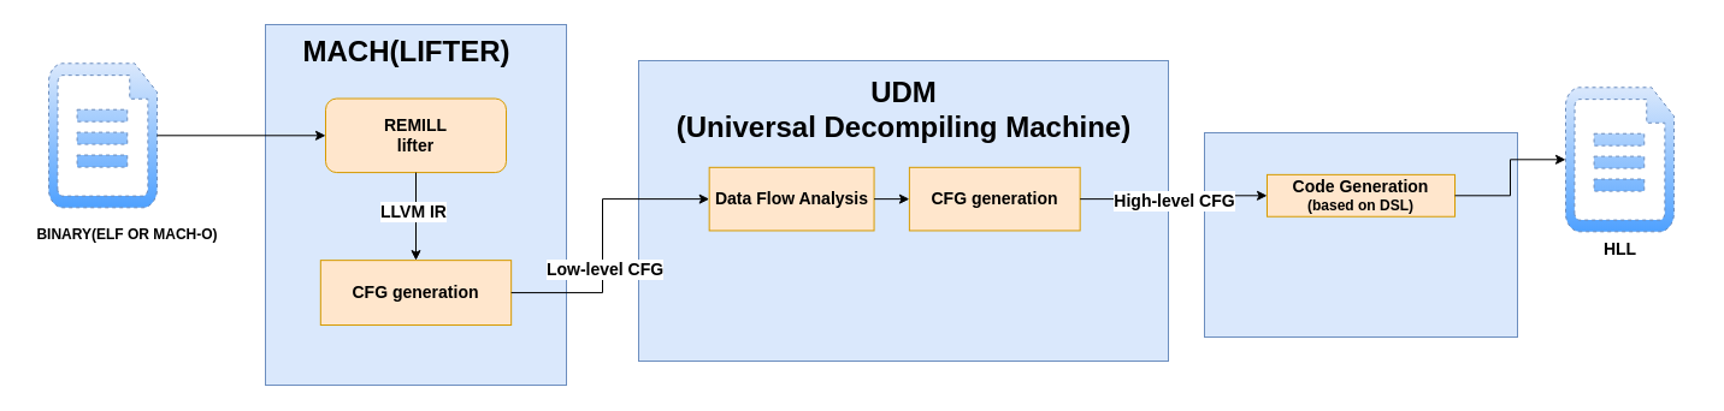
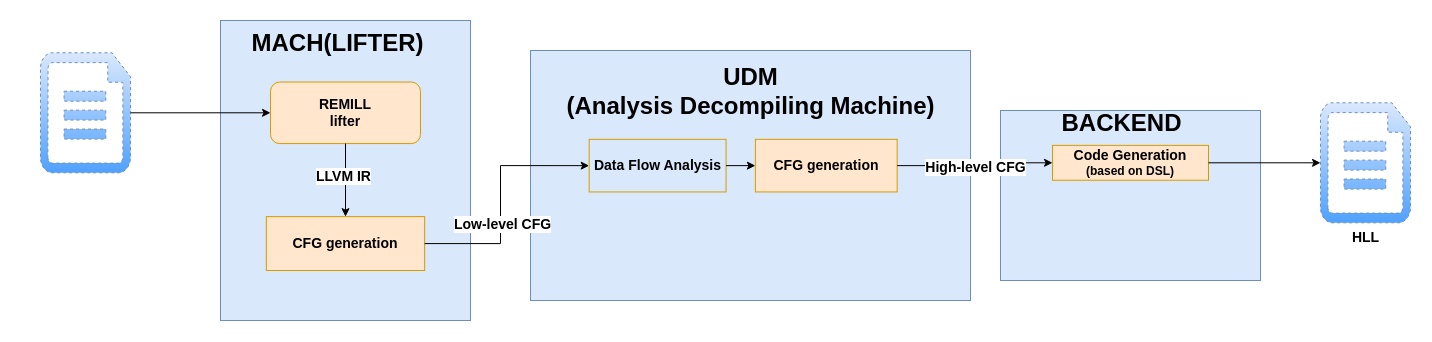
  <mxCell id="0" />
  <mxCell id="1" parent="0" />
  <mxCell id="2" value="" style="verticalLabelPosition=bottom;html=1;verticalAlign=top;align=center;strokeColor=#6c8ebf;fillColor=#dae8fc;shape=mxgraph.azure.cloud_services_configuration_file;pointerEvents=1;strokeWidth=1;dashed=1;gradientColor=#4FA1FF;" vertex="1" parent="1"><mxGeometry x="40" y="52.31" width="90" height="120" as="geometry" /></mxCell>
- <mxCell id="3" value="&lt;b&gt;BINARY(ELF OR MACH-O)&lt;/b&gt;" style="text;html=1;align=center;verticalAlign=middle;resizable=0;points=[];autosize=1;strokeColor=none;fillColor=none;" vertex="1" parent="1"><mxGeometry x="20" y="180" width="170" height="30" as="geometry" /></mxCell>
  <mxCell id="4" value="" style="group" vertex="1" connectable="0" parent="1"><mxGeometry x="220" y="20" width="250" height="300" as="geometry" /></mxCell>
  <mxCell id="5" value="" style="rounded=0;whiteSpace=wrap;html=1;fillColor=#dae8fc;strokeColor=#6c8ebf;align=right;" vertex="1" parent="4"><mxGeometry width="250" height="300" as="geometry" /></mxCell>
  <mxCell id="6" value="MACH(LIFTER)" style="text;strokeColor=none;fillColor=none;html=1;fontSize=24;fontStyle=1;verticalAlign=middle;align=center;dashed=1;strokeWidth=1;" vertex="1" parent="4"><mxGeometry x="16.667" y="7.692" width="200" height="30.769" as="geometry" /></mxCell>
  <mxCell id="7" value="&lt;b&gt;&lt;font style=&quot;font-size: 14px;&quot;&gt;REMILL&lt;br&gt;lifter&lt;/font&gt;&lt;/b&gt;" style="whiteSpace=wrap;html=1;strokeWidth=1;fillColor=#ffe6cc;strokeColor=#d79b00;rounded=1;" vertex="1" parent="4"><mxGeometry x="50" y="61.538" width="150" height="61.538" as="geometry" /></mxCell>
  <mxCell id="8" value="&lt;b style=&quot;border-color: var(--border-color);&quot;&gt;&lt;font style=&quot;border-color: var(--border-color); font-size: 14px;&quot;&gt;CFG generation&lt;br&gt;&lt;/font&gt;&lt;/b&gt;" style="rounded=0;whiteSpace=wrap;html=1;strokeWidth=1;fillColor=#ffe6cc;strokeColor=#d79b00;" vertex="1" parent="4"><mxGeometry x="45.833" y="196.154" width="158.333" height="53.846" as="geometry" /></mxCell>
  <mxCell id="9" style="edgeStyle=orthogonalEdgeStyle;rounded=0;orthogonalLoop=1;jettySize=auto;html=1;exitX=0.5;exitY=1;exitDx=0;exitDy=0;entryX=0.5;entryY=0;entryDx=0;entryDy=0;" edge="1" parent="4" source="7" target="8"><mxGeometry relative="1" as="geometry" /></mxCell>
  <mxCell id="10" value="&lt;font style=&quot;font-size: 14px;&quot;&gt;&lt;b&gt;LLVM IR&lt;/b&gt;&lt;/font&gt;" style="edgeLabel;html=1;align=center;verticalAlign=middle;resizable=0;points=[];" vertex="1" connectable="0" parent="9"><mxGeometry x="-0.133" y="-2" relative="1" as="geometry"><mxPoint as="offset" /></mxGeometry></mxCell>
- <mxCell id="11" value="&lt;b&gt;&lt;font style=&quot;font-size: 14px;&quot;&gt;HLL&lt;/font&gt;&lt;/b&gt;" style="verticalLabelPosition=bottom;html=1;verticalAlign=top;align=center;strokeColor=#6c8ebf;fillColor=#dae8fc;shape=mxgraph.azure.cloud_services_configuration_file;pointerEvents=1;strokeWidth=1;dashed=1;gradientColor=#4FA1FF;" vertex="1" parent="1"><mxGeometry x="1300" y="72.31" width="90" height="120" as="geometry" /></mxCell>
+ <mxCell id="11" value="&lt;b&gt;&lt;font style=&quot;font-size: 14px;&quot;&gt;HLL&lt;/font&gt;&lt;/b&gt;" style="verticalLabelPosition=bottom;html=1;verticalAlign=top;align=center;strokeColor=#6c8ebf;fillColor=#dae8fc;shape=mxgraph.azure.cloud_services_configuration_file;pointerEvents=1;strokeWidth=1;dashed=1;gradientColor=#4FA1FF;" vertex="1" parent="1"><mxGeometry x="1320" y="102.31" width="90" height="120" as="geometry" /></mxCell>
  <mxCell id="12" value="" style="group" vertex="1" connectable="0" parent="1"><mxGeometry x="1000" y="110" width="260" height="170" as="geometry" /></mxCell>
  <mxCell id="13" value="" style="rounded=0;whiteSpace=wrap;html=1;fillColor=#dae8fc;strokeColor=#6c8ebf;align=right;" vertex="1" parent="12"><mxGeometry width="260" height="170.0" as="geometry" /></mxCell>
+ <mxCell id="14" value="BACKEND" style="text;strokeColor=none;fillColor=none;html=1;fontSize=24;fontStyle=1;verticalAlign=middle;align=center;dashed=1;strokeWidth=1;" vertex="1" parent="12"><mxGeometry x="17.333" y="4.359" width="208" height="17.436" as="geometry" /></mxCell>
  <mxCell id="15" value="&lt;span style=&quot;font-size: 14px;&quot;&gt;&lt;b&gt;Code Generation&lt;br&gt;&lt;/b&gt;&lt;/span&gt;&lt;b&gt;(based on DSL)&lt;/b&gt;" style="rounded=0;whiteSpace=wrap;html=1;strokeWidth=1;fillColor=#ffe6cc;strokeColor=#d79b00;" vertex="1" parent="12"><mxGeometry x="52" y="34.872" width="156" height="34.872" as="geometry" /></mxCell>
  <mxCell id="16" value="" style="group" vertex="1" connectable="0" parent="1"><mxGeometry x="530" y="50" width="440" height="250" as="geometry" /></mxCell>
  <mxCell id="17" value="" style="rounded=0;whiteSpace=wrap;html=1;fillColor=#dae8fc;strokeColor=#6c8ebf;align=right;" vertex="1" parent="16"><mxGeometry width="440" height="250.0" as="geometry" /></mxCell>
- <mxCell id="18" value="UDM&lt;br&gt;(Universal&amp;nbsp;&lt;span style=&quot;background-color: initial; text-align: justify;&quot;&gt;Decompiling Machine)&lt;/span&gt;" style="text;strokeColor=none;fillColor=none;html=1;fontSize=24;fontStyle=1;verticalAlign=middle;align=center;dashed=1;strokeWidth=1;" vertex="1" parent="16"><mxGeometry x="29.333" y="13.158" width="381.333" height="55.921" as="geometry" /></mxCell>
- <mxCell id="19" value="&lt;span style=&quot;font-size: 14px;&quot;&gt;&lt;b&gt;Data Flow Analysis&lt;/b&gt;&lt;/span&gt;" style="rounded=0;whiteSpace=wrap;html=1;strokeWidth=1;fillColor=#ffe6cc;strokeColor=#d79b00;" vertex="1" parent="16"><mxGeometry x="58.667" y="88.816" width="136.889" height="52.632" as="geometry" /></mxCell>
+ <mxCell id="18" value="UDM&lt;br&gt;(Analysis&amp;nbsp;&lt;span style=&quot;background-color: initial; text-align: justify;&quot;&gt;Decompiling Machine)&lt;/span&gt;" style="text;strokeColor=none;fillColor=none;html=1;fontSize=24;fontStyle=1;verticalAlign=middle;align=center;dashed=1;strokeWidth=1;" vertex="1" parent="16"><mxGeometry x="29.333" y="13.158" width="381.333" height="55.921" as="geometry" /></mxCell>
+ <mxCell id="19" value="&lt;span style=&quot;font-size: 14px;&quot;&gt;&lt;b&gt;Data Flow Analysis&lt;/b&gt;&lt;/span&gt;" style="rounded=0;whiteSpace=wrap;html=1;strokeWidth=1;fillColor=#dae8fc;strokeColor=#d79b00;" vertex="1" parent="16"><mxGeometry x="58.667" y="88.816" width="136.889" height="52.632" as="geometry" /></mxCell>
  <mxCell id="20" style="edgeStyle=orthogonalEdgeStyle;rounded=0;orthogonalLoop=1;jettySize=auto;html=1;exitX=1;exitY=0.5;exitDx=0;exitDy=0;entryX=0;entryY=0.5;entryDx=0;entryDy=0;" edge="1" parent="16" source="19" target="21"><mxGeometry relative="1" as="geometry" /></mxCell>
  <mxCell id="21" value="&lt;b style=&quot;border-color: var(--border-color);&quot;&gt;&lt;font style=&quot;border-color: var(--border-color); font-size: 14px;&quot;&gt;CFG generation&lt;br&gt;&lt;/font&gt;&lt;/b&gt;" style="rounded=0;whiteSpace=wrap;html=1;strokeWidth=1;fillColor=#ffe6cc;strokeColor=#d79b00;" vertex="1" parent="16"><mxGeometry x="224.889" y="88.816" width="141.778" height="52.632" as="geometry" /></mxCell>
  <mxCell id="22" style="edgeStyle=orthogonalEdgeStyle;rounded=0;orthogonalLoop=1;jettySize=auto;html=1;exitX=1;exitY=0.5;exitDx=0;exitDy=0;entryX=0;entryY=0.5;entryDx=0;entryDy=0;fontSize=14;flowAnimation=0;noJump=0;backgroundOutline=0;metaEdit=0;fixDash=0;snapToPoint=0;" edge="1" parent="1" source="8" target="19"><mxGeometry relative="1" as="geometry"><Array as="points"><mxPoint x="500" y="243" /><mxPoint x="500" y="165" /></Array></mxGeometry></mxCell>
  <mxCell id="23" value="&lt;b&gt;Low-level CFG&lt;/b&gt;" style="edgeLabel;html=1;align=center;verticalAlign=middle;resizable=0;points=[];fontSize=14;fontFamily=Helvetica;fontColor=default;" vertex="1" connectable="0" parent="22"><mxGeometry x="-0.214" y="-1" relative="1" as="geometry"><mxPoint as="offset" /></mxGeometry></mxCell>
  <mxCell id="24" style="edgeStyle=orthogonalEdgeStyle;shape=connector;rounded=0;orthogonalLoop=1;jettySize=auto;html=1;exitX=1;exitY=0.5;exitDx=0;exitDy=0;entryX=0;entryY=0.5;entryDx=0;entryDy=0;labelBackgroundColor=default;strokeColor=default;fontFamily=Helvetica;fontSize=14;fontColor=default;endArrow=classic;" edge="1" parent="1" source="21" target="15"><mxGeometry relative="1" as="geometry" /></mxCell>
  <mxCell id="25" value="&lt;b&gt;High-level CFG&lt;/b&gt;" style="edgeLabel;html=1;align=center;verticalAlign=middle;resizable=0;points=[];fontSize=14;fontFamily=Helvetica;fontColor=default;" vertex="1" connectable="0" parent="24"><mxGeometry x="0.03" y="-3" relative="1" as="geometry"><mxPoint y="1" as="offset" /></mxGeometry></mxCell>
  <mxCell id="26" value="" style="edgeStyle=orthogonalEdgeStyle;shape=connector;rounded=0;orthogonalLoop=1;jettySize=auto;html=1;labelBackgroundColor=default;strokeColor=default;fontFamily=Helvetica;fontSize=14;fontColor=default;endArrow=classic;exitX=1;exitY=0.5;exitDx=0;exitDy=0;" edge="1" parent="1" source="15" target="11"><mxGeometry relative="1" as="geometry" /></mxCell>
  <mxCell id="27" style="edgeStyle=orthogonalEdgeStyle;shape=connector;rounded=0;orthogonalLoop=1;jettySize=auto;html=1;exitX=1;exitY=0.5;exitDx=0;exitDy=0;exitPerimeter=0;entryX=0;entryY=0.5;entryDx=0;entryDy=0;labelBackgroundColor=default;strokeColor=default;fontFamily=Helvetica;fontSize=14;fontColor=default;endArrow=classic;" edge="1" parent="1" source="2" target="7"><mxGeometry relative="1" as="geometry" /></mxCell>
